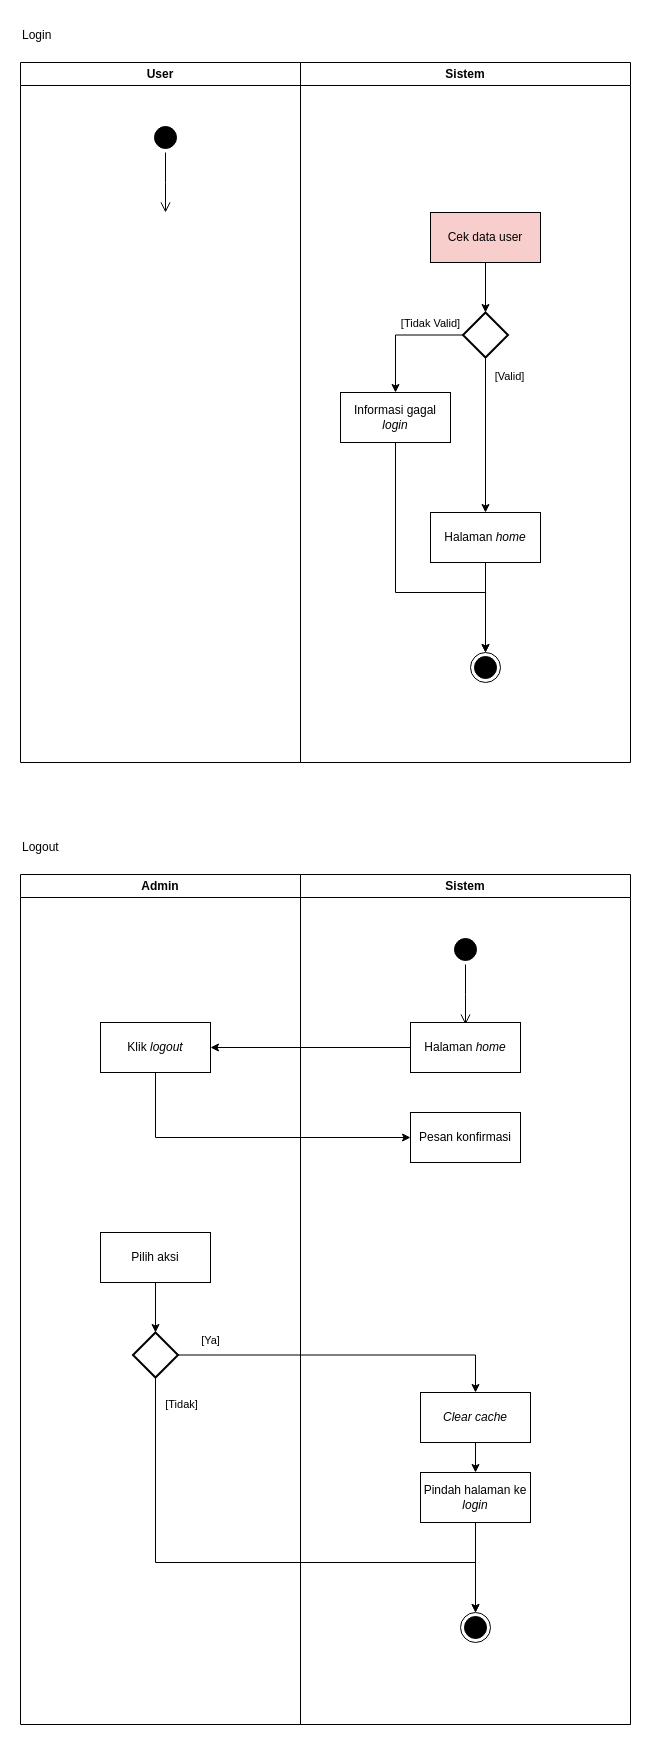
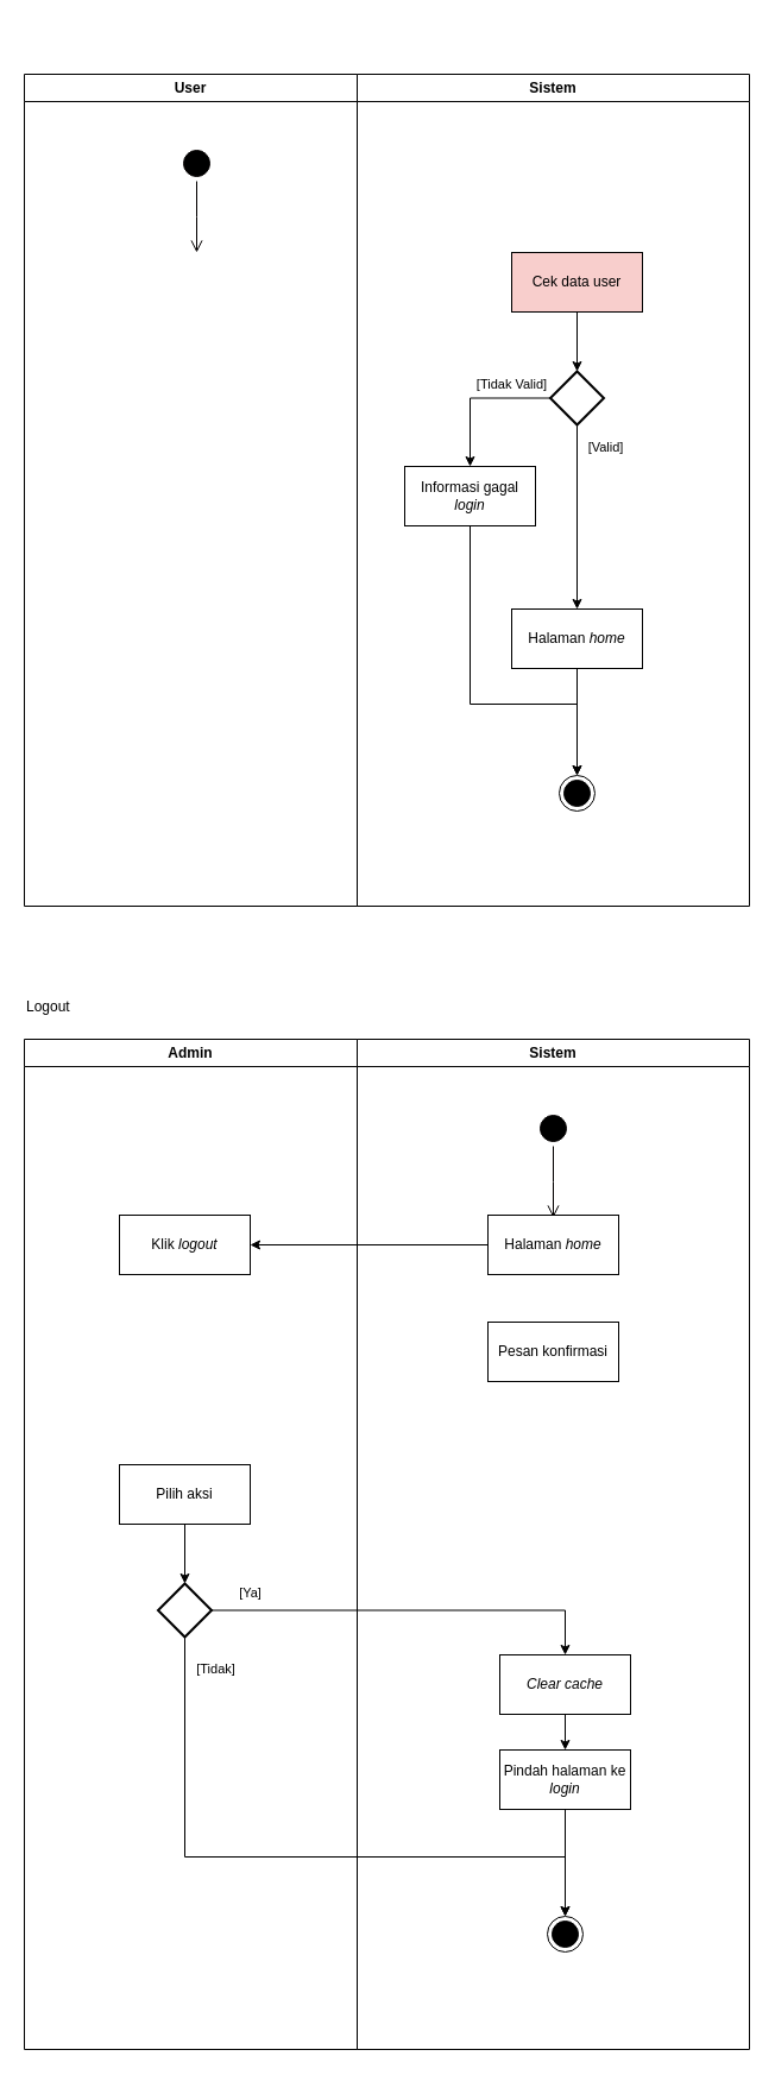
  <mxCell id="0" />
  <mxCell id="1" parent="0" />
  <mxCell id="2" value="" style="group;movable=1;resizable=1;rotatable=1;deletable=1;editable=1;locked=0;connectable=1;" parent="1" vertex="1" connectable="0"><mxGeometry x="20" y="62" width="610" height="700" as="geometry" /></mxCell>
  <mxCell id="3" value="User" style="swimlane;whiteSpace=wrap;html=1;movable=1;resizable=1;rotatable=1;deletable=1;editable=1;locked=0;connectable=1;" parent="2" vertex="1"><mxGeometry width="280" height="700" as="geometry" /></mxCell>
  <mxCell id="4" value="" style="ellipse;html=1;shape=startState;fillColor=#000000;strokeColor=#030000;movable=1;resizable=1;rotatable=1;deletable=1;editable=1;locked=0;connectable=1;" parent="3" vertex="1"><mxGeometry x="130" y="60" width="30" height="30" as="geometry" /></mxCell>
  <mxCell id="5" value="" style="edgeStyle=orthogonalEdgeStyle;html=1;verticalAlign=bottom;endArrow=open;endSize=8;strokeColor=#030000;rounded=0;movable=1;resizable=1;rotatable=1;deletable=1;editable=1;locked=0;connectable=1;" parent="3" source="4" edge="1"><mxGeometry relative="1" as="geometry"><mxPoint x="145" y="150" as="targetPoint" /></mxGeometry></mxCell>
  <mxCell id="6" value="Sistem" style="swimlane;whiteSpace=wrap;html=1;movable=1;resizable=1;rotatable=1;deletable=1;editable=1;locked=0;connectable=1;" parent="2" vertex="1"><mxGeometry x="280" width="330" height="700" as="geometry" /></mxCell>
  <mxCell id="7" style="edgeStyle=orthogonalEdgeStyle;rounded=0;orthogonalLoop=1;jettySize=auto;html=1;movable=1;resizable=1;rotatable=1;deletable=1;editable=1;locked=0;connectable=1;" parent="6" source="8" target="13" edge="1"><mxGeometry relative="1" as="geometry" /></mxCell>
  <mxCell id="8" value="Cek data user" style="html=1;whiteSpace=wrap;movable=1;resizable=1;rotatable=1;deletable=1;editable=1;locked=0;connectable=1;fillColor=#f8cecc;" parent="6" vertex="1"><mxGeometry x="130" y="150" width="110" height="50" as="geometry" /></mxCell>
  <mxCell id="9" value="" style="edgeStyle=orthogonalEdgeStyle;rounded=0;orthogonalLoop=1;jettySize=auto;html=1;movable=1;resizable=1;rotatable=1;deletable=1;editable=1;locked=0;connectable=1;" parent="6" source="13" target="15" edge="1"><mxGeometry relative="1" as="geometry" /></mxCell>
  <mxCell id="10" value="[Valid]" style="edgeLabel;html=1;align=center;verticalAlign=middle;resizable=1;points=[];movable=1;rotatable=1;deletable=1;editable=1;locked=0;connectable=1;" parent="9" vertex="1" connectable="0"><mxGeometry x="-0.773" y="3" relative="1" as="geometry"><mxPoint x="20" as="offset" /></mxGeometry></mxCell>
  <mxCell id="11" style="edgeStyle=orthogonalEdgeStyle;rounded=0;orthogonalLoop=1;jettySize=auto;html=1;exitX=0;exitY=0.5;exitDx=0;exitDy=0;exitPerimeter=0;movable=1;resizable=1;rotatable=1;deletable=1;editable=1;locked=0;connectable=1;" parent="6" source="13" target="16" edge="1"><mxGeometry relative="1" as="geometry" /></mxCell>
  <mxCell id="12" value="[Tidak Valid]" style="edgeLabel;html=1;align=center;verticalAlign=middle;resizable=1;points=[];movable=1;rotatable=1;deletable=1;editable=1;locked=0;connectable=1;" parent="11" vertex="1" connectable="0"><mxGeometry x="-0.512" relative="1" as="geometry"><mxPoint x="-2" y="-12" as="offset" /></mxGeometry></mxCell>
  <mxCell id="13" value="" style="strokeWidth=2;html=1;shape=mxgraph.flowchart.decision;whiteSpace=wrap;movable=1;resizable=1;rotatable=1;deletable=1;editable=1;locked=0;connectable=1;" parent="6" vertex="1"><mxGeometry x="162.5" y="250" width="45" height="45" as="geometry" /></mxCell>
  <mxCell id="14" value="" style="edgeStyle=orthogonalEdgeStyle;rounded=0;orthogonalLoop=1;jettySize=auto;html=1;movable=1;resizable=1;rotatable=1;deletable=1;editable=1;locked=0;connectable=1;" parent="6" source="15" target="17" edge="1"><mxGeometry relative="1" as="geometry" /></mxCell>
  <mxCell id="15" value="Halaman &lt;i&gt;home&lt;/i&gt;" style="html=1;whiteSpace=wrap;movable=1;resizable=1;rotatable=1;deletable=1;editable=1;locked=0;connectable=1;" parent="6" vertex="1"><mxGeometry x="130" y="450" width="110" height="50" as="geometry" /></mxCell>
  <mxCell id="16" value="Informasi gagal &lt;i&gt;login&lt;/i&gt;" style="html=1;whiteSpace=wrap;movable=1;resizable=1;rotatable=1;deletable=1;editable=1;locked=0;connectable=1;" parent="6" vertex="1"><mxGeometry x="40" y="330" width="110" height="50" as="geometry" /></mxCell>
  <mxCell id="17" value="" style="ellipse;html=1;shape=endState;fillColor=#000000;strokeColor=#000000;movable=1;resizable=1;rotatable=1;deletable=1;editable=1;locked=0;connectable=1;" parent="6" vertex="1"><mxGeometry x="170" y="590" width="30" height="30" as="geometry" /></mxCell>
  <mxCell id="18" style="edgeStyle=orthogonalEdgeStyle;rounded=0;orthogonalLoop=1;jettySize=auto;html=1;exitX=0.5;exitY=1;exitDx=0;exitDy=0;" parent="6" source="16" edge="1"><mxGeometry relative="1" as="geometry"><mxPoint x="185" y="590" as="targetPoint" /><Array as="points"><mxPoint x="95" y="530" /><mxPoint x="185" y="530" /></Array></mxGeometry></mxCell>
- <mxCell id="19" value="Login" style="text;html=1;align=left;verticalAlign=middle;resizable=0;points=[];autosize=1;strokeColor=none;fillColor=none;" parent="1" vertex="1"><mxGeometry x="20" y="20" width="50" height="30" as="geometry" /></mxCell>
  <mxCell id="20" value="" style="group;movable=1;resizable=1;rotatable=1;deletable=1;editable=1;locked=0;connectable=1;" vertex="1" connectable="0" parent="1"><mxGeometry x="20" y="874" width="610" height="850" as="geometry" /></mxCell>
  <mxCell id="21" value="Admin" style="swimlane;whiteSpace=wrap;html=1;movable=1;resizable=1;rotatable=1;deletable=1;editable=1;locked=0;connectable=1;" vertex="1" parent="20"><mxGeometry width="280" height="850" as="geometry" /></mxCell>
  <mxCell id="22" value="Klik &lt;i&gt;logout&lt;/i&gt;" style="html=1;whiteSpace=wrap;movable=1;resizable=1;rotatable=1;deletable=1;editable=1;locked=0;connectable=1;" vertex="1" parent="21"><mxGeometry x="80" y="148" width="110" height="50" as="geometry" /></mxCell>
  <mxCell id="23" value="" style="strokeWidth=2;html=1;shape=mxgraph.flowchart.decision;whiteSpace=wrap;movable=1;resizable=1;rotatable=1;deletable=1;editable=1;locked=0;connectable=1;" vertex="1" parent="21"><mxGeometry x="112.5" y="458" width="45" height="45" as="geometry" /></mxCell>
  <mxCell id="24" value="" style="edgeStyle=orthogonalEdgeStyle;rounded=0;orthogonalLoop=1;jettySize=auto;html=1;" edge="1" parent="21" source="25" target="23"><mxGeometry relative="1" as="geometry" /></mxCell>
  <mxCell id="25" value="Pilih aksi" style="html=1;whiteSpace=wrap;movable=1;resizable=1;rotatable=1;deletable=1;editable=1;locked=0;connectable=1;" vertex="1" parent="21"><mxGeometry x="80" y="358" width="110" height="50" as="geometry" /></mxCell>
  <mxCell id="26" value="Sistem" style="swimlane;whiteSpace=wrap;html=1;movable=1;resizable=1;rotatable=1;deletable=1;editable=1;locked=0;connectable=1;" vertex="1" parent="20"><mxGeometry x="280" width="330" height="850" as="geometry" /></mxCell>
  <mxCell id="27" value="" style="ellipse;html=1;shape=endState;fillColor=#000000;strokeColor=#000000;movable=1;resizable=1;rotatable=1;deletable=1;editable=1;locked=0;connectable=1;" vertex="1" parent="26"><mxGeometry x="160" y="738" width="30" height="30" as="geometry" /></mxCell>
  <mxCell id="28" value="" style="ellipse;html=1;shape=startState;fillColor=#000000;strokeColor=#030000;movable=1;resizable=1;rotatable=1;deletable=1;editable=1;locked=0;connectable=1;" vertex="1" parent="26"><mxGeometry x="150" y="60" width="30" height="30" as="geometry" /></mxCell>
  <mxCell id="29" value="" style="edgeStyle=orthogonalEdgeStyle;html=1;verticalAlign=bottom;endArrow=open;endSize=8;strokeColor=#030000;rounded=0;movable=1;resizable=1;rotatable=1;deletable=1;editable=1;locked=0;connectable=1;" edge="1" parent="26" source="28"><mxGeometry relative="1" as="geometry"><mxPoint x="165" y="150" as="targetPoint" /></mxGeometry></mxCell>
  <mxCell id="30" value="Halaman &lt;i&gt;home&lt;/i&gt;" style="html=1;whiteSpace=wrap;movable=1;resizable=1;rotatable=1;deletable=1;editable=1;locked=0;connectable=1;" vertex="1" parent="26"><mxGeometry x="110" y="148" width="110" height="50" as="geometry" /></mxCell>
  <mxCell id="31" value="Pesan konfirmasi" style="html=1;whiteSpace=wrap;movable=1;resizable=1;rotatable=1;deletable=1;editable=1;locked=0;connectable=1;" vertex="1" parent="26"><mxGeometry x="110" y="238" width="110" height="50" as="geometry" /></mxCell>
  <mxCell id="32" value="" style="edgeStyle=orthogonalEdgeStyle;rounded=0;orthogonalLoop=1;jettySize=auto;html=1;" edge="1" parent="26" source="33" target="35"><mxGeometry relative="1" as="geometry" /></mxCell>
  <mxCell id="33" value="&lt;i&gt;Clear cache&lt;/i&gt;" style="html=1;whiteSpace=wrap;movable=1;resizable=1;rotatable=1;deletable=1;editable=1;locked=0;connectable=1;" vertex="1" parent="26"><mxGeometry x="120" y="518" width="110" height="50" as="geometry" /></mxCell>
  <mxCell id="34" value="" style="edgeStyle=orthogonalEdgeStyle;rounded=0;orthogonalLoop=1;jettySize=auto;html=1;" edge="1" parent="26" source="35" target="27"><mxGeometry relative="1" as="geometry" /></mxCell>
  <mxCell id="35" value="Pindah halaman ke &lt;i&gt;login&lt;/i&gt;" style="html=1;whiteSpace=wrap;movable=1;resizable=1;rotatable=1;deletable=1;editable=1;locked=0;connectable=1;" vertex="1" parent="26"><mxGeometry x="120" y="598" width="110" height="50" as="geometry" /></mxCell>
  <mxCell id="36" style="edgeStyle=orthogonalEdgeStyle;rounded=0;orthogonalLoop=1;jettySize=auto;html=1;exitX=0;exitY=0.5;exitDx=0;exitDy=0;entryX=1;entryY=0.5;entryDx=0;entryDy=0;" edge="1" parent="20" source="30" target="22"><mxGeometry relative="1" as="geometry" /></mxCell>
- <mxCell id="37" style="edgeStyle=orthogonalEdgeStyle;rounded=0;orthogonalLoop=1;jettySize=auto;html=1;exitX=0.5;exitY=1;exitDx=0;exitDy=0;entryX=0;entryY=0.5;entryDx=0;entryDy=0;" edge="1" parent="20" source="22" target="31"><mxGeometry relative="1" as="geometry" /></mxCell>
  <mxCell id="38" style="edgeStyle=orthogonalEdgeStyle;rounded=0;orthogonalLoop=1;jettySize=auto;html=1;exitX=1;exitY=0.5;exitDx=0;exitDy=0;exitPerimeter=0;entryX=0.5;entryY=0;entryDx=0;entryDy=0;" edge="1" parent="20" source="23" target="33"><mxGeometry relative="1" as="geometry" /></mxCell>
  <mxCell id="39" value="[Ya]" style="edgeLabel;html=1;align=center;verticalAlign=middle;resizable=0;points=[];" vertex="1" connectable="0" parent="38"><mxGeometry x="-0.785" y="1" relative="1" as="geometry"><mxPoint x="-4" y="-14" as="offset" /></mxGeometry></mxCell>
  <mxCell id="40" style="edgeStyle=orthogonalEdgeStyle;rounded=0;orthogonalLoop=1;jettySize=auto;html=1;exitX=0.5;exitY=1;exitDx=0;exitDy=0;exitPerimeter=0;entryX=0.5;entryY=0;entryDx=0;entryDy=0;" edge="1" parent="20" source="23" target="27"><mxGeometry relative="1" as="geometry"><Array as="points"><mxPoint x="135" y="688" /><mxPoint x="455" y="688" /></Array></mxGeometry></mxCell>
  <mxCell id="41" value="[Tidak]" style="edgeLabel;html=1;align=center;verticalAlign=middle;resizable=0;points=[];" vertex="1" connectable="0" parent="40"><mxGeometry x="-0.869" y="-2" relative="1" as="geometry"><mxPoint x="27" y="-10" as="offset" /></mxGeometry></mxCell>
  <mxCell id="42" value="Logout" style="text;html=1;align=left;verticalAlign=middle;resizable=0;points=[];autosize=1;strokeColor=none;fillColor=none;" vertex="1" parent="1"><mxGeometry x="20" y="832" width="60" height="30" as="geometry" /></mxCell>
